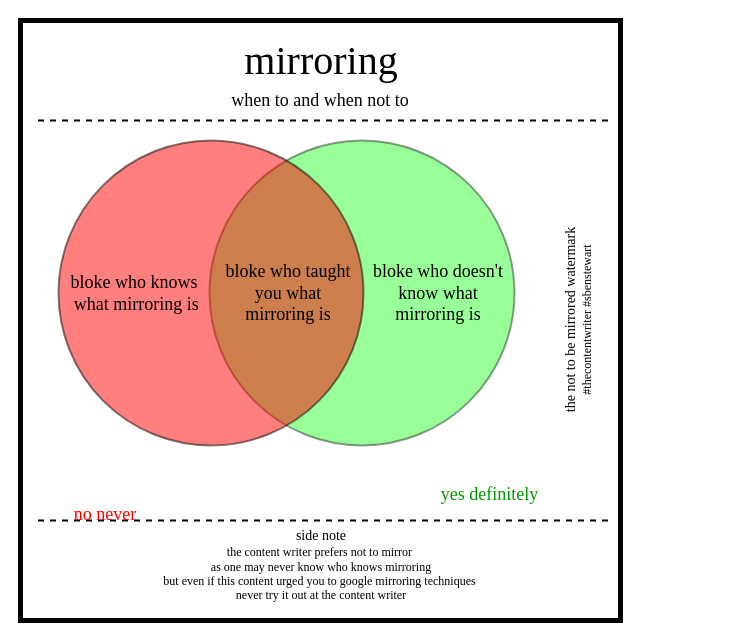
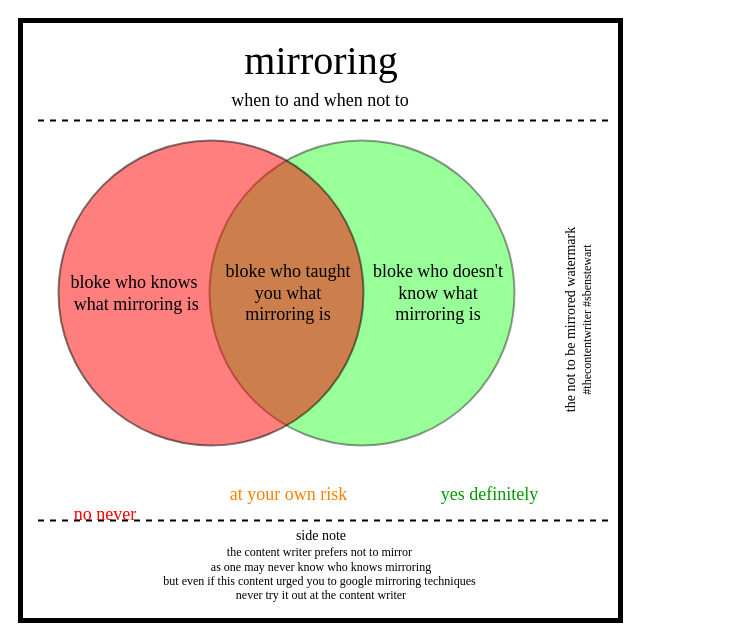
  <mxCell id="0" />
  <mxCell id="1" parent="0" />
  <mxCell id="2" value="" style="whiteSpace=wrap;html=1;aspect=fixed;strokeWidth=5;" parent="1" vertex="1"><mxGeometry x="20" y="20" width="600" height="600" as="geometry" /></mxCell>
  <mxCell id="3" value="" style="ellipse;whiteSpace=wrap;html=1;aspect=fixed;strokeWidth=2;fillColor=#00FF00;opacity=40;" vertex="1" parent="1"><mxGeometry x="209" y="140" width="305" height="305" as="geometry" /></mxCell>
  <mxCell id="4" value="&lt;font face=&quot;xkcd&quot;&gt;&lt;span style=&quot;font-size: 40px&quot;&gt;mirroring&lt;/span&gt;&lt;br&gt;&lt;/font&gt;" style="text;html=1;strokeColor=none;fillColor=none;align=center;verticalAlign=middle;whiteSpace=wrap;rounded=0;" parent="1" vertex="1"><mxGeometry x="111" y="50" width="420" height="20" as="geometry" /></mxCell>
  <mxCell id="5" value="&lt;font face=&quot;xkcd&quot;&gt;&lt;span style=&quot;font-size: 18px&quot;&gt;when to and when not to&lt;/span&gt;&lt;br&gt;&lt;/font&gt;" style="text;html=1;strokeColor=none;fillColor=none;align=center;verticalAlign=middle;whiteSpace=wrap;rounded=0;" parent="1" vertex="1"><mxGeometry x="80" y="90" width="480" height="20" as="geometry" /></mxCell>
  <mxCell id="6" value="" style="endArrow=none;dashed=1;html=1;strokeWidth=2;" parent="1" edge="1"><mxGeometry width="50" height="50" relative="1" as="geometry"><mxPoint x="607.5" y="120" as="sourcePoint" /><mxPoint x="32.5" y="120" as="targetPoint" /></mxGeometry></mxCell>
  <mxCell id="7" value="" style="endArrow=none;dashed=1;html=1;strokeWidth=2;" parent="1" edge="1"><mxGeometry width="50" height="50" relative="1" as="geometry"><mxPoint x="607.5" y="520" as="sourcePoint" /><mxPoint x="32.5" y="520" as="targetPoint" /></mxGeometry></mxCell>
  <mxCell id="8" value="&lt;font face=&quot;xkcd&quot;&gt;&lt;span style=&quot;font-size: 14px&quot;&gt;side note&lt;br&gt;&lt;/span&gt;&lt;/font&gt;&lt;font face=&quot;xkcd&quot;&gt;the content writer prefers not to mirror&amp;nbsp;&lt;br&gt;as one may never know who knows mirroring&lt;br&gt;but even if this content urged you to google mirroring techniques&amp;nbsp;&lt;br&gt;never try it out at the content writer&lt;br&gt;&lt;/font&gt;" style="text;html=1;strokeColor=none;fillColor=none;align=center;verticalAlign=middle;whiteSpace=wrap;rounded=0;" parent="1" vertex="1"><mxGeometry x="109" y="530" width="424" height="70" as="geometry" /></mxCell>
  <mxCell id="9" style="edgeStyle=orthogonalEdgeStyle;rounded=0;orthogonalLoop=1;jettySize=auto;html=1;exitX=0.5;exitY=1;exitDx=0;exitDy=0;strokeWidth=2;" parent="1" edge="1"><mxGeometry relative="1" as="geometry"><mxPoint x="471" y="381" as="sourcePoint" /><mxPoint x="471" y="381" as="targetPoint" /></mxGeometry></mxCell>
  <mxCell id="10" value="&lt;font face=&quot;xkcd&quot;&gt;&lt;span style=&quot;font-size: 14px&quot;&gt;the not to be mirrored watermark&lt;br&gt;&lt;/span&gt;#thecontentwriter #sbenstewart&lt;br&gt;&lt;/font&gt;" style="text;html=1;strokeColor=none;fillColor=none;align=center;verticalAlign=middle;whiteSpace=wrap;rounded=0;rotation=-90;" parent="1" vertex="1"><mxGeometry x="447.75" y="310" width="260.5" height="20" as="geometry" /></mxCell>
  <mxCell id="11" value="" style="ellipse;whiteSpace=wrap;html=1;aspect=fixed;strokeWidth=2;fillColor=#FF0000;opacity=50;" vertex="1" parent="1"><mxGeometry x="58" y="140" width="305" height="305" as="geometry" /></mxCell>
  <mxCell id="12" value="&lt;font face=&quot;xkcd&quot;&gt;&lt;span style=&quot;font-size: 18px&quot;&gt;bloke who knows&lt;br&gt;&amp;nbsp;what mirroring&amp;nbsp;is&lt;/span&gt;&lt;br&gt;&lt;/font&gt;" style="text;html=1;strokeColor=none;fillColor=none;align=center;verticalAlign=middle;whiteSpace=wrap;rounded=0;" vertex="1" parent="1"><mxGeometry x="59" y="242.5" width="150" height="100" as="geometry" /></mxCell>
  <mxCell id="13" value="&lt;font face=&quot;xkcd&quot;&gt;&lt;span style=&quot;font-size: 18px&quot;&gt;bloke who doesn't know what mirroring&amp;nbsp;is&lt;/span&gt;&lt;br&gt;&lt;/font&gt;" style="text;html=1;strokeColor=none;fillColor=none;align=center;verticalAlign=middle;whiteSpace=wrap;rounded=0;" vertex="1" parent="1"><mxGeometry x="363" y="242.5" width="150" height="100" as="geometry" /></mxCell>
  <mxCell id="14" value="&lt;font face=&quot;xkcd&quot;&gt;&lt;span style=&quot;font-size: 18px&quot;&gt;bloke who taught you what mirroring&amp;nbsp;is&lt;/span&gt;&lt;br&gt;&lt;/font&gt;" style="text;html=1;strokeColor=none;fillColor=none;align=center;verticalAlign=middle;whiteSpace=wrap;rounded=0;" vertex="1" parent="1"><mxGeometry x="213" y="242.5" width="150" height="100" as="geometry" /></mxCell>
  <mxCell id="15" value="&lt;font face=&quot;xkcd&quot;&gt;&lt;span style=&quot;font-size: 18px&quot;&gt;&lt;font color=&quot;#009900&quot;&gt;yes definitely&lt;/font&gt;&lt;/span&gt;&lt;br&gt;&lt;/font&gt;" style="text;html=1;strokeColor=none;fillColor=none;align=center;verticalAlign=middle;whiteSpace=wrap;rounded=0;opacity=50;" vertex="1" parent="1"><mxGeometry x="404.5" y="484" width="169" height="20" as="geometry" /></mxCell>
  <mxCell id="16" value="&lt;font face=&quot;xkcd&quot;&gt;&lt;span style=&quot;font-size: 18px&quot;&gt;&lt;font color=&quot;#ff0000&quot;&gt;no never&lt;/font&gt;&lt;/span&gt;&lt;br&gt;&lt;/font&gt;" style="text;html=1;strokeColor=none;fillColor=none;align=center;verticalAlign=middle;whiteSpace=wrap;rounded=0;opacity=50;" vertex="1" parent="1"><mxGeometry x="55" y="504" width="100" height="20" as="geometry" /></mxCell>
+ <mxCell id="17" value="&lt;font face=&quot;xkcd&quot;&gt;&lt;span style=&quot;font-size: 18px&quot;&gt;&lt;font color=&quot;#ff8000&quot;&gt;at your own risk&lt;/font&gt;&lt;/span&gt;&lt;br&gt;&lt;/font&gt;" style="text;html=1;strokeColor=none;fillColor=none;align=center;verticalAlign=middle;whiteSpace=wrap;rounded=0;opacity=50;" vertex="1" parent="1"><mxGeometry x="202.5" y="484" width="171" height="20" as="geometry" /></mxCell>
